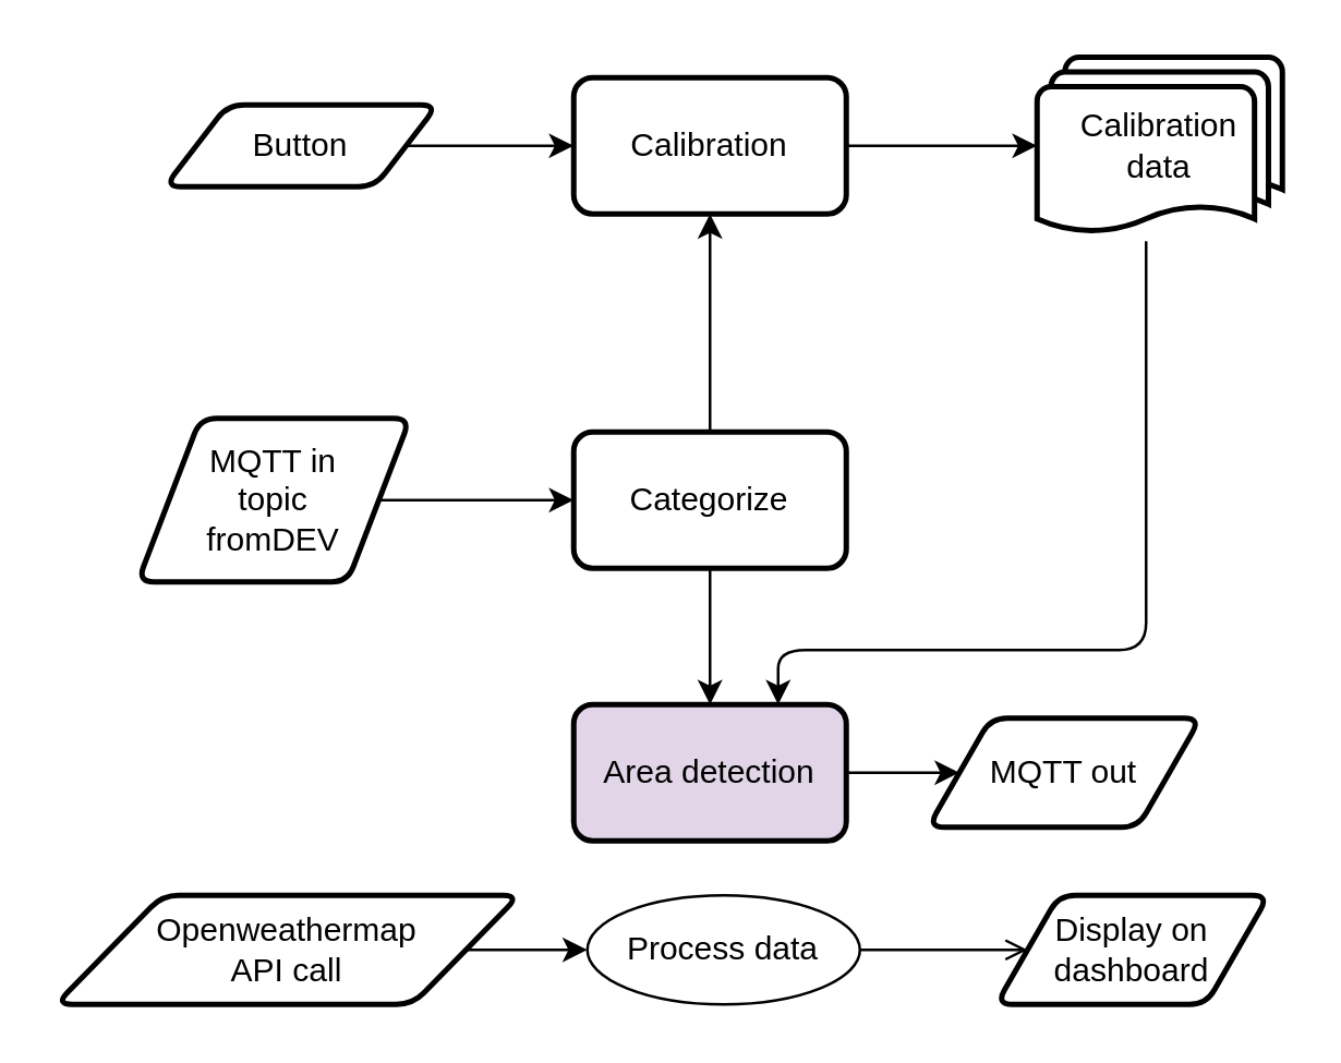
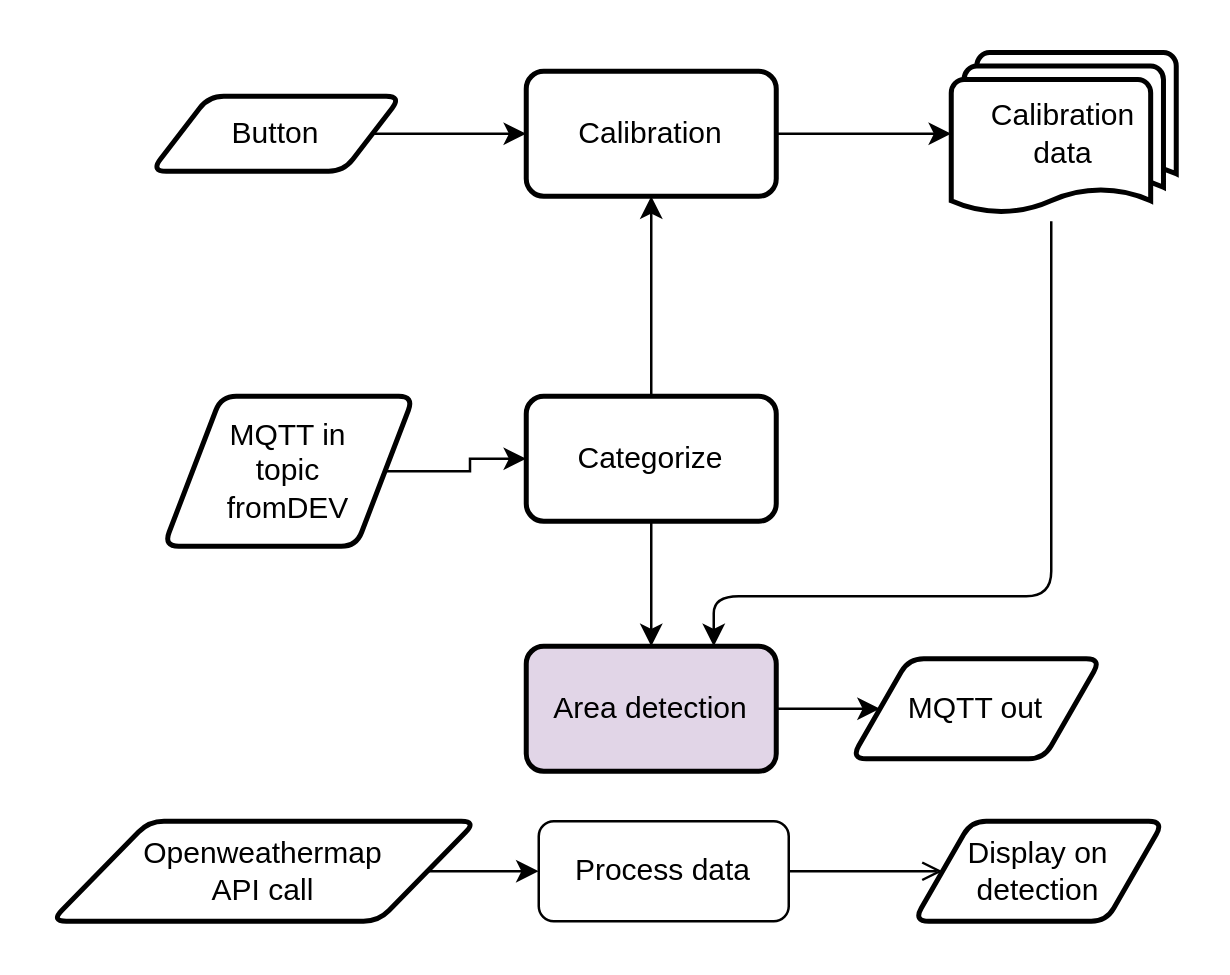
  <mxCell id="0" />
  <mxCell id="1" parent="0" />
  <mxCell id="2" value="" style="edgeStyle=orthogonalEdgeStyle;rounded=0;orthogonalLoop=1;jettySize=auto;html=1;" edge="1" parent="1" source="3" target="5"><mxGeometry relative="1" as="geometry" /></mxCell>
  <mxCell id="3" value="Button" style="shape=parallelogram;html=1;strokeWidth=2;perimeter=parallelogramPerimeter;whiteSpace=wrap;rounded=1;arcSize=12;size=0.23;" vertex="1" parent="1"><mxGeometry x="60" y="38" width="100" height="30" as="geometry" /></mxCell>
  <mxCell id="4" value="" style="edgeStyle=orthogonalEdgeStyle;rounded=0;orthogonalLoop=1;jettySize=auto;html=1;" edge="1" parent="1" source="5" target="14"><mxGeometry relative="1" as="geometry" /></mxCell>
  <mxCell id="5" value="Calibration" style="rounded=1;whiteSpace=wrap;html=1;absoluteArcSize=1;arcSize=14;strokeWidth=2;" vertex="1" parent="1"><mxGeometry x="210" y="28" width="100" height="50" as="geometry" /></mxCell>
  <mxCell id="6" value="" style="edgeStyle=orthogonalEdgeStyle;rounded=0;orthogonalLoop=1;jettySize=auto;html=1;" edge="1" parent="1" source="8" target="5"><mxGeometry relative="1" as="geometry" /></mxCell>
  <mxCell id="7" value="" style="edgeStyle=orthogonalEdgeStyle;rounded=0;orthogonalLoop=1;jettySize=auto;html=1;" edge="1" parent="1" source="8" target="16"><mxGeometry relative="1" as="geometry" /></mxCell>
  <mxCell id="8" value="Categorize" style="rounded=1;whiteSpace=wrap;html=1;absoluteArcSize=1;arcSize=14;strokeWidth=2;" vertex="1" parent="1"><mxGeometry x="210" y="158" width="100" height="50" as="geometry" /></mxCell>
  <mxCell id="9" value="MQTT out" style="shape=parallelogram;html=1;strokeWidth=2;perimeter=parallelogramPerimeter;whiteSpace=wrap;rounded=1;arcSize=12;size=0.23;" vertex="1" parent="1"><mxGeometry x="340" y="263" width="100" height="40" as="geometry" /></mxCell>
  <mxCell id="10" value="" style="edgeStyle=orthogonalEdgeStyle;rounded=0;orthogonalLoop=1;jettySize=auto;html=1;" edge="1" parent="1" source="11" target="8"><mxGeometry relative="1" as="geometry" /></mxCell>
- <mxCell id="11" value="MQTT in&lt;br&gt;topic &lt;br&gt;fromDEV" style="shape=parallelogram;html=1;strokeWidth=2;perimeter=parallelogramPerimeter;whiteSpace=wrap;rounded=1;arcSize=12;size=0.23;" vertex="1" parent="1"><mxGeometry x="50" y="153" width="100" height="60" as="geometry" /></mxCell>
+ <mxCell id="11" value="MQTT in&lt;br&gt;topic &lt;br&gt;fromDEV" style="shape=parallelogram;html=1;strokeWidth=2;perimeter=parallelogramPerimeter;whiteSpace=wrap;rounded=1;arcSize=12;size=0.23;" vertex="1" parent="1"><mxGeometry x="65" y="158" width="100" height="60" as="geometry" /></mxCell>
  <mxCell id="12" value="" style="edgeStyle=orthogonalEdgeStyle;rounded=0;orthogonalLoop=1;jettySize=auto;html=1;" edge="1" parent="1" source="13" target="19"><mxGeometry relative="1" as="geometry" /></mxCell>
  <mxCell id="13" value="Openweathermap&lt;br&gt;API call" style="shape=parallelogram;html=1;strokeWidth=2;perimeter=parallelogramPerimeter;whiteSpace=wrap;rounded=1;arcSize=12;size=0.23;" vertex="1" parent="1"><mxGeometry x="20" y="328" width="170" height="40" as="geometry" /></mxCell>
  <mxCell id="14" value="Calibration &lt;br&gt;data" style="strokeWidth=2;html=1;shape=mxgraph.flowchart.multi-document;whiteSpace=wrap;" vertex="1" parent="1"><mxGeometry x="380" y="20.5" width="90" height="65" as="geometry" /></mxCell>
  <mxCell id="15" value="" style="edgeStyle=orthogonalEdgeStyle;rounded=0;orthogonalLoop=1;jettySize=auto;html=1;" edge="1" parent="1" source="16" target="9"><mxGeometry relative="1" as="geometry" /></mxCell>
  <mxCell id="16" value="Area detection" style="rounded=1;whiteSpace=wrap;html=1;absoluteArcSize=1;arcSize=14;strokeWidth=2;fillColor=#e1d5e7;" vertex="1" parent="1"><mxGeometry x="210" y="258" width="100" height="50" as="geometry" /></mxCell>
  <mxCell id="17" value="" style="endArrow=classic;html=1;entryX=0.75;entryY=0;entryDx=0;entryDy=0;" edge="1" parent="1" target="16"><mxGeometry width="50" height="50" relative="1" as="geometry"><mxPoint x="420" y="88" as="sourcePoint" /><mxPoint x="560" y="228" as="targetPoint" /><Array as="points"><mxPoint x="420" y="238" /><mxPoint x="285" y="238" /></Array></mxGeometry></mxCell>
  <mxCell id="18" value="" style="edgeStyle=orthogonalEdgeStyle;rounded=0;orthogonalLoop=1;jettySize=auto;html=1;endArrow=open;" edge="1" parent="1" source="19" target="20"><mxGeometry relative="1" as="geometry" /></mxCell>
- <mxCell id="19" value="Process data" style="ellipse;whiteSpace=wrap;html=1;" vertex="1" parent="1"><mxGeometry x="215" y="328" width="100" height="40" as="geometry" /></mxCell>
- <mxCell id="20" value="Display on&lt;br&gt;dashboard" style="shape=parallelogram;html=1;strokeWidth=2;perimeter=parallelogramPerimeter;whiteSpace=wrap;rounded=1;arcSize=12;size=0.23;" vertex="1" parent="1"><mxGeometry x="365" y="328" width="100" height="40" as="geometry" /></mxCell>
+ <mxCell id="19" value="Process data" style="rounded=1;whiteSpace=wrap;html=1;" vertex="1" parent="1"><mxGeometry x="215" y="328" width="100" height="40" as="geometry" /></mxCell>
+ <mxCell id="20" value="Display on&lt;br&gt;detection" style="shape=parallelogram;html=1;strokeWidth=2;perimeter=parallelogramPerimeter;whiteSpace=wrap;rounded=1;arcSize=12;size=0.23;" vertex="1" parent="1"><mxGeometry x="365" y="328" width="100" height="40" as="geometry" /></mxCell>
